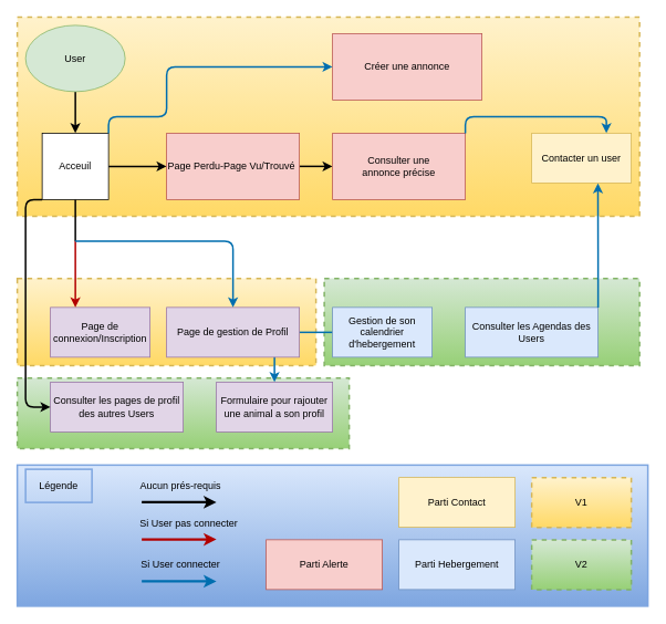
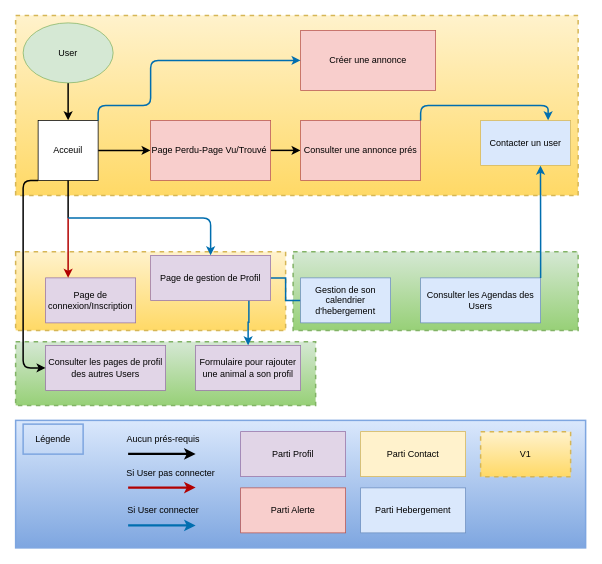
  <mxCell id="0" />
  <mxCell id="1" parent="0" />
  <mxCell id="2" value="" style="rounded=0;whiteSpace=wrap;html=1;strokeWidth=2;fillColor=#dae8fc;gradientColor=#7ea6e0;strokeColor=#7EA6E0;" parent="1" vertex="1"><mxGeometry x="20" y="560" width="760" height="170" as="geometry" /></mxCell>
  <mxCell id="3" value="" style="rounded=0;whiteSpace=wrap;html=1;strokeWidth=2;dashed=1;gradientColor=#97d077;fillColor=#d5e8d4;strokeColor=#82b366;" parent="1" vertex="1"><mxGeometry x="20" y="455" width="400" height="85" as="geometry" /></mxCell>
  <mxCell id="4" value="" style="rounded=0;whiteSpace=wrap;html=1;strokeWidth=2;dashed=1;gradientColor=#97d077;fillColor=#d5e8d4;strokeColor=#82b366;" parent="1" vertex="1"><mxGeometry x="390" y="335" width="380" height="105" as="geometry" /></mxCell>
  <mxCell id="5" value="" style="rounded=0;whiteSpace=wrap;html=1;strokeWidth=2;dashed=1;gradientColor=#ffd966;fillColor=#fff2cc;strokeColor=#d6b656;" parent="1" vertex="1"><mxGeometry x="20" y="335" width="360" height="105" as="geometry" /></mxCell>
  <mxCell id="6" value="" style="rounded=0;whiteSpace=wrap;html=1;strokeWidth=2;dashed=1;gradientColor=#ffd966;fillColor=#fff2cc;strokeColor=#d6b656;" parent="1" vertex="1"><mxGeometry x="20" y="20" width="750" height="240" as="geometry" /></mxCell>
  <mxCell id="7" style="edgeStyle=orthogonalEdgeStyle;rounded=0;orthogonalLoop=1;jettySize=auto;html=1;strokeWidth=2;" parent="1" source="8" target="10" edge="1"><mxGeometry relative="1" as="geometry" /></mxCell>
  <mxCell id="8" value="User" style="ellipse;whiteSpace=wrap;html=1;fillColor=#d5e8d4;strokeColor=#82b366;" parent="1" vertex="1"><mxGeometry x="30" y="30" width="120" height="80" as="geometry" /></mxCell>
  <mxCell id="9" style="edgeStyle=orthogonalEdgeStyle;rounded=0;orthogonalLoop=1;jettySize=auto;html=1;strokeWidth=2;" parent="1" source="10" target="12" edge="1"><mxGeometry relative="1" as="geometry" /></mxCell>
  <mxCell id="10" value="Acceuil" style="whiteSpace=wrap;html=1;aspect=fixed;" parent="1" vertex="1"><mxGeometry x="50" y="160" width="80" height="80" as="geometry" /></mxCell>
  <mxCell id="11" style="edgeStyle=orthogonalEdgeStyle;rounded=0;orthogonalLoop=1;jettySize=auto;html=1;entryX=0;entryY=0.5;entryDx=0;entryDy=0;strokeWidth=2;" parent="1" source="12" target="29" edge="1"><mxGeometry relative="1" as="geometry" /></mxCell>
  <mxCell id="12" value="&lt;span&gt;Page Perdu-Page Vu/Trouvé&amp;nbsp;&lt;/span&gt;" style="rounded=0;whiteSpace=wrap;html=1;fillColor=#f8cecc;strokeColor=#b85450;" parent="1" vertex="1"><mxGeometry x="200" y="160" width="160" height="80" as="geometry" /></mxCell>
  <mxCell id="13" value="&lt;span&gt;Créer une annonce&lt;/span&gt;" style="rounded=0;whiteSpace=wrap;html=1;fillColor=#f8cecc;strokeColor=#b85450;" parent="1" vertex="1"><mxGeometry x="400" y="40" width="180" height="80" as="geometry" /></mxCell>
  <mxCell id="14" value="" style="endArrow=classic;html=1;exitX=1;exitY=0;exitDx=0;exitDy=0;strokeWidth=2;fillColor=#1ba1e2;strokeColor=#006EAF;entryX=0;entryY=0.5;entryDx=0;entryDy=0;" parent="1" source="10" target="13" edge="1"><mxGeometry relative="1" as="geometry"><mxPoint x="360" y="270" as="sourcePoint" /><mxPoint x="490" y="120" as="targetPoint" /><Array as="points"><mxPoint x="130" y="140" /><mxPoint x="200" y="140" /><mxPoint x="200" y="80" /></Array></mxGeometry></mxCell>
  <mxCell id="15" value="Page de connexion/Inscription" style="rounded=0;whiteSpace=wrap;html=1;fillColor=#e1d5e7;strokeColor=#9673a6;" parent="1" vertex="1"><mxGeometry x="60" y="370" width="120" height="60" as="geometry" /></mxCell>
  <mxCell id="16" style="edgeStyle=orthogonalEdgeStyle;rounded=0;orthogonalLoop=1;jettySize=auto;html=1;exitX=0.819;exitY=0.988;exitDx=0;exitDy=0;exitPerimeter=0;strokeWidth=2;fillColor=#1ba1e2;strokeColor=#006EAF;" parent="1" source="18" target="24" edge="1"><mxGeometry relative="1" as="geometry"><mxPoint x="295" y="450" as="targetPoint" /><Array as="points"><mxPoint x="330" y="429" /></Array></mxGeometry></mxCell>
  <mxCell id="17" style="edgeStyle=orthogonalEdgeStyle;rounded=0;orthogonalLoop=1;jettySize=auto;html=1;entryX=0;entryY=0.5;entryDx=0;entryDy=0;strokeWidth=2;fillColor=#1ba1e2;strokeColor=#006EAF;endArrow=none;" parent="1" source="18" target="26" edge="1"><mxGeometry relative="1" as="geometry" /></mxCell>
- <mxCell id="18" value="Page de gestion de Profil" style="rounded=0;whiteSpace=wrap;html=1;fillColor=#e1d5e7;strokeColor=#9673a6;" parent="1" vertex="1"><mxGeometry x="200" y="370" width="160" height="60" as="geometry" /></mxCell>
+ <mxCell id="18" value="Page de gestion de Profil" style="rounded=0;whiteSpace=wrap;html=1;fillColor=#e1d5e7;strokeColor=#9673a6;" parent="1" vertex="1"><mxGeometry x="200" y="340" width="160" height="60" as="geometry" /></mxCell>
  <mxCell id="19" value="" style="endArrow=none;html=1;exitX=0.5;exitY=1;exitDx=0;exitDy=0;strokeWidth=2;" parent="1" source="10" edge="1"><mxGeometry width="50" height="50" relative="1" as="geometry"><mxPoint x="320" y="360" as="sourcePoint" /><mxPoint x="90" y="290" as="targetPoint" /></mxGeometry></mxCell>
  <mxCell id="20" value="" style="endArrow=classic;html=1;entryX=0.25;entryY=0;entryDx=0;entryDy=0;strokeWidth=2;fillColor=#e51400;strokeColor=#B20000;" parent="1" target="15" edge="1"><mxGeometry relative="1" as="geometry"><mxPoint x="90" y="290" as="sourcePoint" /><mxPoint x="400" y="340" as="targetPoint" /></mxGeometry></mxCell>
  <mxCell id="21" value="" style="endArrow=classic;html=1;entryX=0.5;entryY=0;entryDx=0;entryDy=0;strokeWidth=2;fillColor=#1ba1e2;strokeColor=#006EAF;" parent="1" target="18" edge="1"><mxGeometry relative="1" as="geometry"><mxPoint x="90" y="290" as="sourcePoint" /><mxPoint x="100" y="380" as="targetPoint" /><Array as="points"><mxPoint x="280" y="290" /></Array></mxGeometry></mxCell>
  <mxCell id="22" value="Consulter les pages de profil des autres Users" style="rounded=0;whiteSpace=wrap;html=1;strokeWidth=1;fillColor=#e1d5e7;strokeColor=#9673a6;" parent="1" vertex="1"><mxGeometry x="60" y="460" width="160" height="60" as="geometry" /></mxCell>
  <mxCell id="23" value="" style="endArrow=classic;html=1;entryX=0;entryY=0.5;entryDx=0;entryDy=0;exitX=0;exitY=1;exitDx=0;exitDy=0;strokeWidth=2;" parent="1" source="10" target="22" edge="1"><mxGeometry width="50" height="50" relative="1" as="geometry"><mxPoint x="30" y="490" as="sourcePoint" /><mxPoint x="60" y="570" as="targetPoint" /><Array as="points"><mxPoint x="30" y="240" /><mxPoint x="30" y="490" /></Array></mxGeometry></mxCell>
  <mxCell id="24" value="Formulaire pour rajouter une animal a son profil" style="rounded=0;whiteSpace=wrap;html=1;strokeColor=#9673a6;strokeWidth=1;fillColor=#e1d5e7;" parent="1" vertex="1"><mxGeometry x="260" y="460" width="140" height="60" as="geometry" /></mxCell>
- <mxCell id="25" value="Contacter un user" style="rounded=0;whiteSpace=wrap;html=1;strokeColor=#d6b656;strokeWidth=1;fillColor=#fff2cc;" parent="1" vertex="1"><mxGeometry x="640" y="160" width="120" height="60" as="geometry" /></mxCell>
+ <mxCell id="25" value="Contacter un user" style="rounded=0;whiteSpace=wrap;html=1;strokeColor=#d6b656;strokeWidth=1;fillColor=#dae8fc;" parent="1" vertex="1"><mxGeometry x="640" y="160" width="120" height="60" as="geometry" /></mxCell>
  <mxCell id="26" value="Gestion de son calendrier d'hebergement" style="rounded=0;whiteSpace=wrap;html=1;strokeColor=#6c8ebf;strokeWidth=1;fillColor=#dae8fc;" parent="1" vertex="1"><mxGeometry x="400" y="370" width="120" height="60" as="geometry" /></mxCell>
  <mxCell id="27" value="Consulter les Agendas des Users" style="rounded=0;whiteSpace=wrap;html=1;strokeWidth=1;fillColor=#dae8fc;strokeColor=#6c8ebf;" parent="1" vertex="1"><mxGeometry x="560" y="370" width="160" height="60" as="geometry" /></mxCell>
  <mxCell id="28" value="" style="endArrow=classic;html=1;exitX=1;exitY=0;exitDx=0;exitDy=0;entryX=0.665;entryY=1.007;entryDx=0;entryDy=0;entryPerimeter=0;strokeWidth=2;fillColor=#1ba1e2;strokeColor=#006EAF;" parent="1" source="27" target="25" edge="1"><mxGeometry relative="1" as="geometry"><mxPoint x="710" y="330" as="sourcePoint" /><mxPoint x="720" y="240" as="targetPoint" /><Array as="points"><mxPoint x="720" y="310" /></Array></mxGeometry></mxCell>
- <mxCell id="29" value="&lt;span&gt;Consulter une annonce&amp;nbsp;&lt;/span&gt;précise" style="rounded=0;whiteSpace=wrap;html=1;fillColor=#f8cecc;strokeColor=#b85450;" parent="1" vertex="1"><mxGeometry x="400" y="160" width="160" height="80" as="geometry" /></mxCell>
+ <mxCell id="29" value="&lt;span&gt;Consulter une annonce&amp;nbsp;&lt;/span&gt;prés" style="rounded=0;whiteSpace=wrap;html=1;fillColor=#f8cecc;strokeColor=#b85450;" parent="1" vertex="1"><mxGeometry x="400" y="160" width="160" height="80" as="geometry" /></mxCell>
  <mxCell id="30" value="" style="endArrow=classic;html=1;exitX=1;exitY=0;exitDx=0;exitDy=0;entryX=0.75;entryY=0;entryDx=0;entryDy=0;strokeWidth=2;fillColor=#1ba1e2;strokeColor=#006EAF;" parent="1" source="29" target="25" edge="1"><mxGeometry relative="1" as="geometry"><mxPoint x="640" y="110" as="sourcePoint" /><mxPoint x="1000" y="70" as="targetPoint" /><Array as="points"><mxPoint x="560" y="140" /><mxPoint x="730" y="140" /></Array></mxGeometry></mxCell>
  <mxCell id="31" value="Légende" style="text;html=1;strokeColor=none;fillColor=none;align=center;verticalAlign=middle;whiteSpace=wrap;rounded=0;" parent="1" vertex="1"><mxGeometry x="50" y="575" width="40" height="20" as="geometry" /></mxCell>
  <mxCell id="32" value="" style="rounded=0;whiteSpace=wrap;html=1;strokeWidth=2;fillColor=none;gradientColor=none;strokeColor=#7EA6E0;" parent="1" vertex="1"><mxGeometry x="30" y="565" width="80" height="40" as="geometry" /></mxCell>
  <mxCell id="33" value="Aucun prés-requis" style="text;html=1;strokeColor=none;fillColor=none;align=center;verticalAlign=middle;whiteSpace=wrap;rounded=0;" parent="1" vertex="1"><mxGeometry x="162" y="575" width="110" height="20" as="geometry" /></mxCell>
  <mxCell id="34" value="Si User pas connecter" style="text;html=1;strokeColor=none;fillColor=none;align=center;verticalAlign=middle;whiteSpace=wrap;rounded=0;" parent="1" vertex="1"><mxGeometry x="162" y="620" width="130" height="20" as="geometry" /></mxCell>
  <mxCell id="35" value="Si User connecter" style="text;html=1;strokeColor=none;fillColor=none;align=center;verticalAlign=middle;whiteSpace=wrap;rounded=0;" parent="1" vertex="1"><mxGeometry x="162" y="670" width="110" height="20" as="geometry" /></mxCell>
+ <mxCell id="36" value="Parti Profil" style="rounded=0;whiteSpace=wrap;html=1;strokeColor=#9673a6;strokeWidth=1;fillColor=#e1d5e7;" parent="1" vertex="1"><mxGeometry x="320" y="575" width="140" height="60" as="geometry" /></mxCell>
  <mxCell id="37" value="Parti Alerte" style="rounded=0;whiteSpace=wrap;html=1;strokeColor=#b85450;strokeWidth=1;fillColor=#f8cecc;" parent="1" vertex="1"><mxGeometry x="320" y="650" width="140" height="60" as="geometry" /></mxCell>
  <mxCell id="38" value="Parti Contact" style="rounded=0;whiteSpace=wrap;html=1;strokeColor=#d6b656;strokeWidth=1;fillColor=#fff2cc;" parent="1" vertex="1"><mxGeometry x="480" y="575" width="140" height="60" as="geometry" /></mxCell>
  <mxCell id="39" value="Parti Hebergement" style="rounded=0;whiteSpace=wrap;html=1;strokeColor=#6c8ebf;strokeWidth=1;fillColor=#dae8fc;" parent="1" vertex="1"><mxGeometry x="480" y="650" width="140" height="60" as="geometry" /></mxCell>
  <mxCell id="40" value="V1" style="rounded=0;whiteSpace=wrap;html=1;strokeWidth=2;dashed=1;gradientColor=#ffd966;fillColor=#fff2cc;strokeColor=#d6b656;" parent="1" vertex="1"><mxGeometry x="640" y="575" width="120" height="60" as="geometry" /></mxCell>
- <mxCell id="41" value="V2" style="rounded=0;whiteSpace=wrap;html=1;strokeWidth=2;dashed=1;gradientColor=#97d077;fillColor=#d5e8d4;strokeColor=#82b366;" parent="1" vertex="1"><mxGeometry x="640" y="650" width="120" height="60" as="geometry" /></mxCell>
  <mxCell id="42" value="" style="endArrow=classic;html=1;strokeWidth=3;" parent="1" edge="1"><mxGeometry width="50" height="50" relative="1" as="geometry"><mxPoint x="170" y="604.8" as="sourcePoint" /><mxPoint x="260" y="604.8" as="targetPoint" /></mxGeometry></mxCell>
  <mxCell id="43" value="" style="endArrow=classic;html=1;strokeWidth=3;fillColor=#1ba1e2;strokeColor=#006EAF;" parent="1" edge="1"><mxGeometry width="50" height="50" relative="1" as="geometry"><mxPoint x="170" y="700" as="sourcePoint" /><mxPoint x="260" y="700" as="targetPoint" /></mxGeometry></mxCell>
  <mxCell id="44" value="" style="endArrow=classic;html=1;strokeWidth=3;fillColor=#e51400;strokeColor=#B20000;" parent="1" edge="1"><mxGeometry width="50" height="50" relative="1" as="geometry"><mxPoint x="170" y="649.6" as="sourcePoint" /><mxPoint x="260" y="649.6" as="targetPoint" /></mxGeometry></mxCell>
